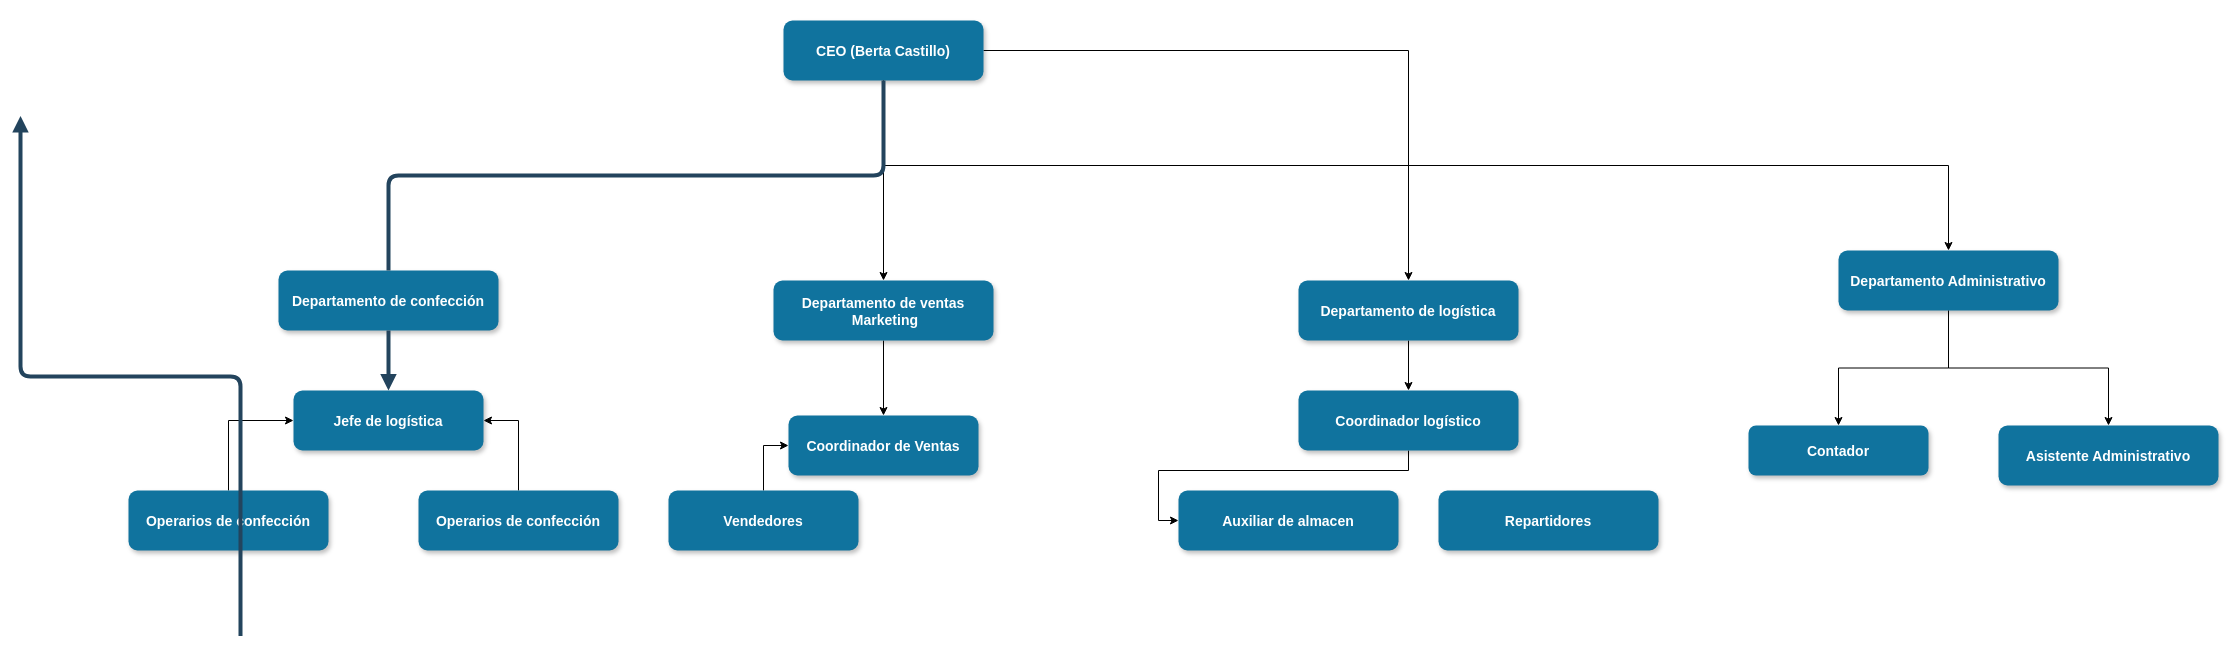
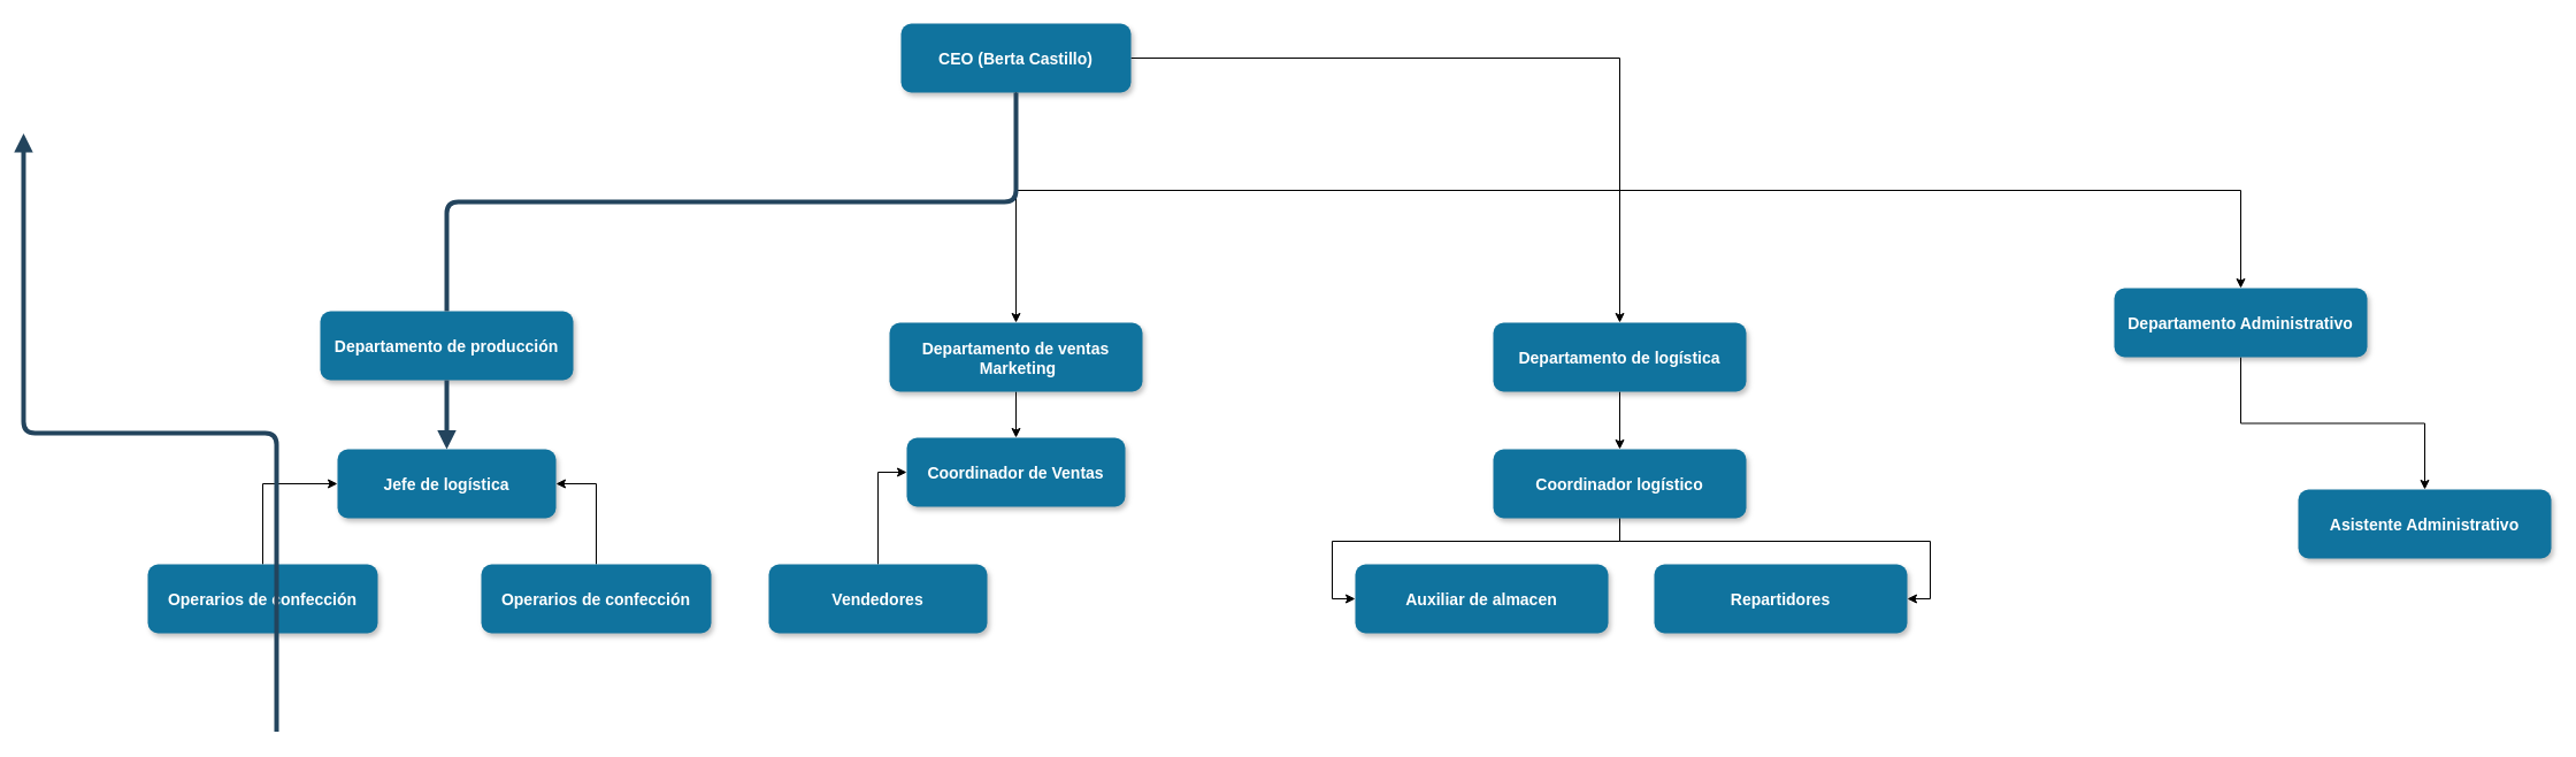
  <mxCell id="0" />
  <mxCell id="1" parent="0" />
  <mxCell id="2" style="edgeStyle=orthogonalEdgeStyle;rounded=0;orthogonalLoop=1;jettySize=auto;html=1;" edge="1" parent="1" source="5" target="16"><mxGeometry relative="1" as="geometry" /></mxCell>
  <mxCell id="3" style="edgeStyle=orthogonalEdgeStyle;rounded=0;orthogonalLoop=1;jettySize=auto;html=1;exitX=1;exitY=0.5;exitDx=0;exitDy=0;entryX=0.5;entryY=0;entryDx=0;entryDy=0;" edge="1" parent="1" source="5" target="21"><mxGeometry relative="1" as="geometry" /></mxCell>
  <mxCell id="4" style="edgeStyle=orthogonalEdgeStyle;rounded=0;orthogonalLoop=1;jettySize=auto;html=1;exitX=0.5;exitY=1;exitDx=0;exitDy=0;" edge="1" parent="1" source="5" target="29"><mxGeometry relative="1" as="geometry" /></mxCell>
  <mxCell id="5" value="CEO (Berta Castillo)" style="rounded=1;fillColor=#10739E;strokeColor=none;shadow=1;gradientColor=none;fontStyle=1;fontColor=#FFFFFF;fontSize=14;" parent="1" vertex="1"><mxGeometry x="783" y="20" width="200" height="60" as="geometry" /></mxCell>
- <mxCell id="6" value="Departamento de confección" style="rounded=1;fillColor=#10739E;strokeColor=none;shadow=1;gradientColor=none;fontStyle=1;fontColor=#FFFFFF;fontSize=14;" parent="1" vertex="1"><mxGeometry x="278" y="270" width="220" height="60" as="geometry" /></mxCell>
+ <mxCell id="6" value="Departamento de producción" style="rounded=1;fillColor=#10739E;strokeColor=none;shadow=1;gradientColor=none;fontStyle=1;fontColor=#FFFFFF;fontSize=14;" parent="1" vertex="1"><mxGeometry x="278" y="270" width="220" height="60" as="geometry" /></mxCell>
  <mxCell id="7" value="Jefe de logística" style="rounded=1;fillColor=#10739E;strokeColor=none;shadow=1;gradientColor=none;fontStyle=1;fontColor=#FFFFFF;fontSize=14;" parent="1" vertex="1"><mxGeometry x="293" y="390" width="190" height="60" as="geometry" /></mxCell>
  <mxCell id="8" style="edgeStyle=orthogonalEdgeStyle;rounded=0;orthogonalLoop=1;jettySize=auto;html=1;entryX=0;entryY=0.5;entryDx=0;entryDy=0;" edge="1" parent="1" source="9" target="7"><mxGeometry relative="1" as="geometry" /></mxCell>
  <mxCell id="9" value="Operarios de confección" style="rounded=1;fillColor=#10739E;strokeColor=none;shadow=1;gradientColor=none;fontStyle=1;fontColor=#FFFFFF;fontSize=14;" parent="1" vertex="1"><mxGeometry x="128" y="490" width="200" height="60" as="geometry" /></mxCell>
  <mxCell id="10" value="" style="edgeStyle=elbowEdgeStyle;elbow=vertical;strokeWidth=4;endArrow=none;endFill=1;fontStyle=1;strokeColor=#23445D;" parent="1" source="5" target="6" edge="1"><mxGeometry x="22" y="165.5" width="100" height="100" as="geometry"><mxPoint x="-120" y="215.5" as="sourcePoint" /><mxPoint x="-20" y="115.5" as="targetPoint" /></mxGeometry></mxCell>
  <mxCell id="11" value="" style="edgeStyle=elbowEdgeStyle;elbow=vertical;strokeWidth=4;endArrow=block;endFill=1;fontStyle=1;strokeColor=#23445D;" parent="1" source="6" target="7" edge="1"><mxGeometry x="22" y="165.5" width="100" height="100" as="geometry"><mxPoint x="-120" y="215.5" as="sourcePoint" /><mxPoint x="-20" y="115.5" as="targetPoint" /></mxGeometry></mxCell>
  <mxCell id="12" value="" style="edgeStyle=elbowEdgeStyle;elbow=vertical;strokeWidth=4;endArrow=block;endFill=1;fontStyle=1;strokeColor=#23445D;" parent="1" edge="1"><mxGeometry x="62" y="165.5" width="100" height="100" as="geometry"><mxPoint x="240" y="635.5" as="sourcePoint" /><mxPoint x="20" y="115.5" as="targetPoint" /></mxGeometry></mxCell>
  <mxCell id="13" style="edgeStyle=orthogonalEdgeStyle;rounded=0;orthogonalLoop=1;jettySize=auto;html=1;entryX=1;entryY=0.5;entryDx=0;entryDy=0;" edge="1" parent="1" source="14" target="7"><mxGeometry relative="1" as="geometry" /></mxCell>
  <mxCell id="14" value="Operarios de confección" style="rounded=1;fillColor=#10739E;strokeColor=none;shadow=1;gradientColor=none;fontStyle=1;fontColor=#FFFFFF;fontSize=14;" vertex="1" parent="1"><mxGeometry x="418" y="490" width="200" height="60" as="geometry" /></mxCell>
  <mxCell id="15" style="edgeStyle=orthogonalEdgeStyle;rounded=0;orthogonalLoop=1;jettySize=auto;html=1;entryX=0.5;entryY=0;entryDx=0;entryDy=0;" edge="1" parent="1" source="16" target="17"><mxGeometry relative="1" as="geometry" /></mxCell>
  <mxCell id="16" value="Departamento de ventas&#10; Marketing" style="rounded=1;fillColor=#10739E;strokeColor=none;shadow=1;gradientColor=none;fontStyle=1;fontColor=#FFFFFF;fontSize=14;" vertex="1" parent="1"><mxGeometry x="773" y="280" width="220" height="60" as="geometry" /></mxCell>
- <mxCell id="17" value="Coordinador de Ventas" style="rounded=1;fillColor=#10739E;strokeColor=none;shadow=1;gradientColor=none;fontStyle=1;fontColor=#FFFFFF;fontSize=14;" vertex="1" parent="1"><mxGeometry x="788" y="415" width="190" height="60" as="geometry" /></mxCell>
+ <mxCell id="17" value="Coordinador de Ventas" style="rounded=1;fillColor=#10739E;strokeColor=none;shadow=1;gradientColor=none;fontStyle=1;fontColor=#FFFFFF;fontSize=14;" vertex="1" parent="1"><mxGeometry x="788" y="380" width="190" height="60" as="geometry" /></mxCell>
  <mxCell id="18" style="edgeStyle=orthogonalEdgeStyle;rounded=0;orthogonalLoop=1;jettySize=auto;html=1;exitX=0.5;exitY=0;exitDx=0;exitDy=0;entryX=0;entryY=0.5;entryDx=0;entryDy=0;" edge="1" parent="1" source="19" target="17"><mxGeometry relative="1" as="geometry" /></mxCell>
  <mxCell id="19" value="Vendedores" style="rounded=1;fillColor=#10739E;strokeColor=none;shadow=1;gradientColor=none;fontStyle=1;fontColor=#FFFFFF;fontSize=14;" vertex="1" parent="1"><mxGeometry x="668" y="490" width="190" height="60" as="geometry" /></mxCell>
  <mxCell id="20" style="edgeStyle=orthogonalEdgeStyle;rounded=0;orthogonalLoop=1;jettySize=auto;html=1;exitX=0.5;exitY=1;exitDx=0;exitDy=0;entryX=0.5;entryY=0;entryDx=0;entryDy=0;" edge="1" parent="1" source="21" target="24"><mxGeometry relative="1" as="geometry" /></mxCell>
  <mxCell id="21" value="Departamento de logística" style="rounded=1;fillColor=#10739E;strokeColor=none;shadow=1;gradientColor=none;fontStyle=1;fontColor=#FFFFFF;fontSize=14;" vertex="1" parent="1"><mxGeometry x="1298" y="280" width="220" height="60" as="geometry" /></mxCell>
  <mxCell id="22" style="edgeStyle=orthogonalEdgeStyle;rounded=0;orthogonalLoop=1;jettySize=auto;html=1;entryX=0;entryY=0.5;entryDx=0;entryDy=0;" edge="1" parent="1" source="24" target="25"><mxGeometry relative="1" as="geometry" /></mxCell>
+ <mxCell id="23" style="edgeStyle=orthogonalEdgeStyle;rounded=0;orthogonalLoop=1;jettySize=auto;html=1;entryX=1;entryY=0.5;entryDx=0;entryDy=0;" edge="1" parent="1" source="24" target="26"><mxGeometry relative="1" as="geometry" /></mxCell>
  <mxCell id="24" value="Coordinador logístico" style="rounded=1;fillColor=#10739E;strokeColor=none;shadow=1;gradientColor=none;fontStyle=1;fontColor=#FFFFFF;fontSize=14;" vertex="1" parent="1"><mxGeometry x="1298" y="390" width="220" height="60" as="geometry" /></mxCell>
  <mxCell id="25" value="Auxiliar de almacen" style="rounded=1;fillColor=#10739E;strokeColor=none;shadow=1;gradientColor=none;fontStyle=1;fontColor=#FFFFFF;fontSize=14;" vertex="1" parent="1"><mxGeometry x="1178" y="490" width="220" height="60" as="geometry" /></mxCell>
  <mxCell id="26" value="Repartidores" style="rounded=1;fillColor=#10739E;strokeColor=none;shadow=1;gradientColor=none;fontStyle=1;fontColor=#FFFFFF;fontSize=14;" vertex="1" parent="1"><mxGeometry x="1438" y="490" width="220" height="60" as="geometry" /></mxCell>
- <mxCell id="27" style="edgeStyle=orthogonalEdgeStyle;rounded=0;orthogonalLoop=1;jettySize=auto;html=1;entryX=0.5;entryY=0;entryDx=0;entryDy=0;" edge="1" parent="1" source="29" target="30"><mxGeometry relative="1" as="geometry" /></mxCell>
  <mxCell id="28" style="edgeStyle=orthogonalEdgeStyle;rounded=0;orthogonalLoop=1;jettySize=auto;html=1;exitX=0.5;exitY=1;exitDx=0;exitDy=0;" edge="1" parent="1" source="29" target="31"><mxGeometry relative="1" as="geometry" /></mxCell>
  <mxCell id="29" value="Departamento Administrativo" style="rounded=1;fillColor=#10739E;strokeColor=none;shadow=1;gradientColor=none;fontStyle=1;fontColor=#FFFFFF;fontSize=14;" vertex="1" parent="1"><mxGeometry x="1838" y="250" width="220" height="60" as="geometry" /></mxCell>
- <mxCell id="30" value="Contador" style="rounded=1;fillColor=#10739E;strokeColor=none;shadow=1;gradientColor=none;fontStyle=1;fontColor=#FFFFFF;fontSize=14;" vertex="1" parent="1"><mxGeometry x="1748" y="425" width="180" height="50" as="geometry" /></mxCell>
  <mxCell id="31" value="Asistente Administrativo" style="rounded=1;fillColor=#10739E;strokeColor=none;shadow=1;gradientColor=none;fontStyle=1;fontColor=#FFFFFF;fontSize=14;" vertex="1" parent="1"><mxGeometry x="1998" y="425" width="220" height="60" as="geometry" /></mxCell>
